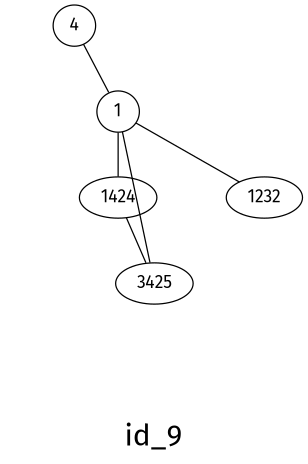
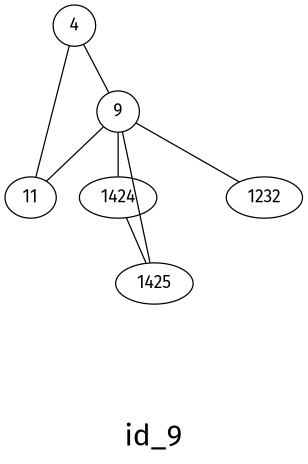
  graph {
    fontname="Fira Sans"
    fontsize=24
    label="\nid_9\n"
    splines=false
    node [fontname="Fira Sans" shape=ellipse]
    edge [fontname="Fira Sans"]
-   9 [height=0.3 width=0.3 label=1]
+   9 [height=0.3 width=0.3]
+   11 [height=0.3 width=0.3]
    1424 [height=0.3 width=0.3]
-   1425 [height=0.3 width=0.3 label=3425]
+   1425 [height=0.3 width=0.3]
    n5 [height=0.3 label=1232 width=0.3]
    n6 [height=0.3 label=4 width=0.3]
+   9 -- 11
    9 -- 1424
    9 -- 1425
    9 -- n5
    1424 -- 1425
    n6 -- 9
+   n6 -- 11
  }
